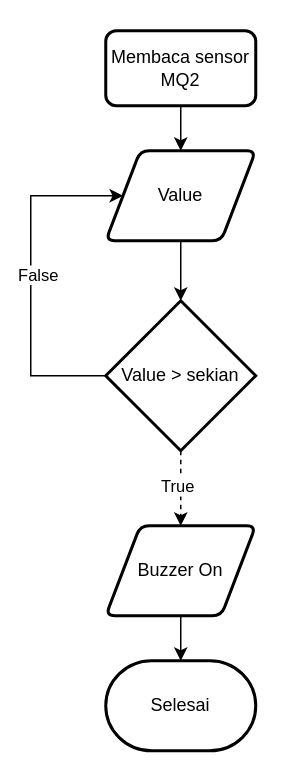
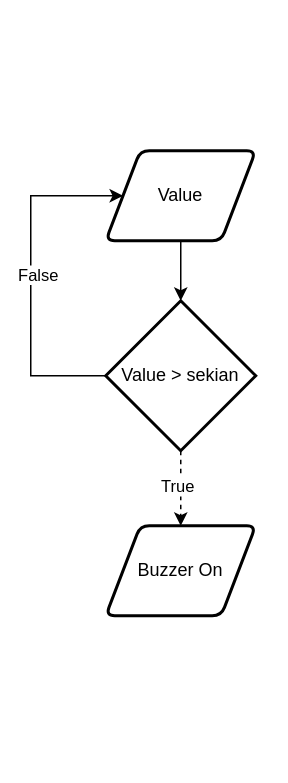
  <mxCell id="0" />
  <mxCell id="1" parent="0" />
- <mxCell id="2" style="edgeStyle=orthogonalEdgeStyle;rounded=0;orthogonalLoop=1;jettySize=auto;html=1;exitX=0.5;exitY=1;exitDx=0;exitDy=0;entryX=0.5;entryY=0;entryDx=0;entryDy=0;" edge="1" parent="1" source="3" target="4"><mxGeometry relative="1" as="geometry" /></mxCell>
- <mxCell id="3" value="Membaca sensor MQ2" style="rounded=1;whiteSpace=wrap;html=1;absoluteArcSize=1;arcSize=14;strokeWidth=2;" vertex="1" parent="1"><mxGeometry x="70" y="20" width="100" height="50" as="geometry" /></mxCell>
  <mxCell id="4" value="Value" style="shape=parallelogram;html=1;strokeWidth=2;perimeter=parallelogramPerimeter;whiteSpace=wrap;rounded=1;arcSize=12;size=0.23;" vertex="1" parent="1"><mxGeometry x="70" y="100" width="100" height="60" as="geometry" /></mxCell>
  <mxCell id="5" style="edgeStyle=orthogonalEdgeStyle;rounded=0;orthogonalLoop=1;jettySize=auto;html=1;exitX=0;exitY=0.5;exitDx=0;exitDy=0;exitPerimeter=0;entryX=0;entryY=0.5;entryDx=0;entryDy=0;" edge="1" parent="1" source="9" target="4"><mxGeometry relative="1" as="geometry"><Array as="points"><mxPoint x="20" y="250" /><mxPoint x="20" y="130" /></Array></mxGeometry></mxCell>
  <mxCell id="6" value="False" style="edgeLabel;html=1;align=center;verticalAlign=middle;resizable=0;points=[];" vertex="1" connectable="0" parent="5"><mxGeometry x="0.021" y="-4" relative="1" as="geometry"><mxPoint as="offset" /></mxGeometry></mxCell>
  <mxCell id="7" style="edgeStyle=orthogonalEdgeStyle;rounded=0;orthogonalLoop=1;jettySize=auto;html=1;exitX=0.5;exitY=1;exitDx=0;exitDy=0;exitPerimeter=0;entryX=0.5;entryY=0;entryDx=0;entryDy=0;dashed=1;" edge="1" parent="1" source="9" target="10"><mxGeometry relative="1" as="geometry" /></mxCell>
  <mxCell id="8" value="True" style="edgeLabel;html=1;align=center;verticalAlign=middle;resizable=0;points=[];" vertex="1" connectable="0" parent="7"><mxGeometry x="-0.088" y="-3" relative="1" as="geometry"><mxPoint as="offset" /></mxGeometry></mxCell>
  <mxCell id="9" value="Value &amp;gt; sekian" style="strokeWidth=2;html=1;shape=mxgraph.flowchart.decision;whiteSpace=wrap;" vertex="1" parent="1"><mxGeometry x="70" y="200" width="100" height="100" as="geometry" /></mxCell>
  <mxCell id="10" value="Buzzer On" style="shape=parallelogram;html=1;strokeWidth=2;perimeter=parallelogramPerimeter;whiteSpace=wrap;rounded=1;arcSize=12;size=0.23;" vertex="1" parent="1"><mxGeometry x="70" y="350" width="100" height="60" as="geometry" /></mxCell>
- <mxCell id="11" value="Selesai" style="strokeWidth=2;html=1;shape=mxgraph.flowchart.terminator;whiteSpace=wrap;" vertex="1" parent="1"><mxGeometry x="70" y="440" width="100" height="60" as="geometry" /></mxCell>
  <mxCell id="12" style="edgeStyle=orthogonalEdgeStyle;rounded=0;orthogonalLoop=1;jettySize=auto;html=1;exitX=0.5;exitY=1;exitDx=0;exitDy=0;entryX=0.5;entryY=0;entryDx=0;entryDy=0;entryPerimeter=0;" edge="1" parent="1" source="4" target="9"><mxGeometry relative="1" as="geometry" /></mxCell>
- <mxCell id="13" style="edgeStyle=orthogonalEdgeStyle;rounded=0;orthogonalLoop=1;jettySize=auto;html=1;exitX=0.5;exitY=1;exitDx=0;exitDy=0;entryX=0.5;entryY=0;entryDx=0;entryDy=0;entryPerimeter=0;" edge="1" parent="1" source="10" target="11"><mxGeometry relative="1" as="geometry" /></mxCell>
